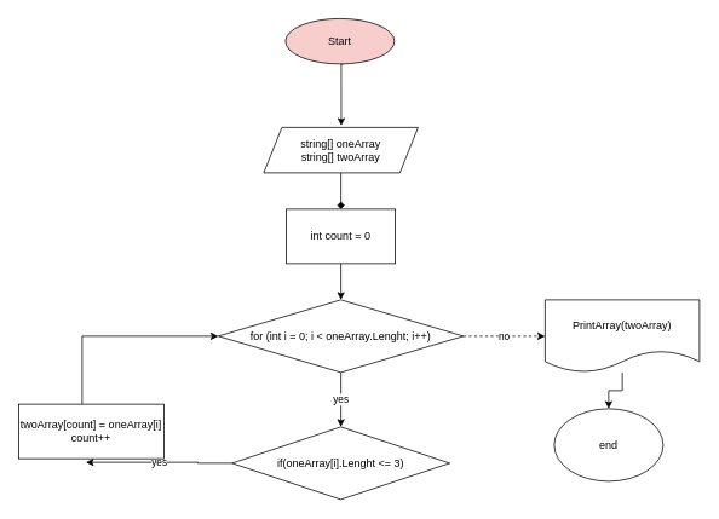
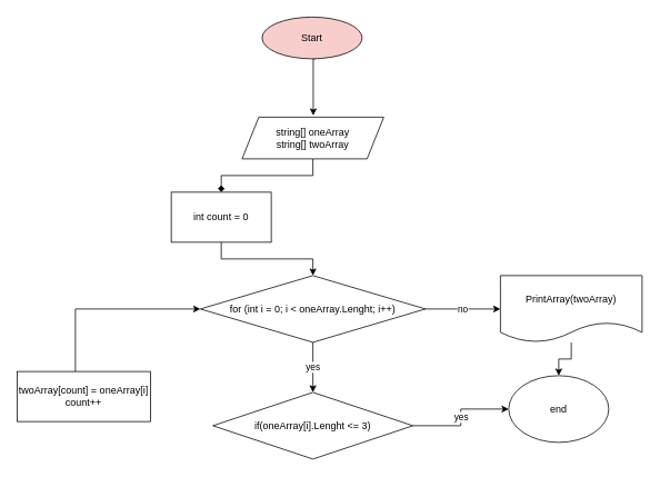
  <mxCell id="0" />
  <mxCell id="1" parent="0" />
  <mxCell id="2" style="edgeStyle=orthogonalEdgeStyle;rounded=0;orthogonalLoop=1;jettySize=auto;html=1;entryX=0.479;entryY=-0.033;entryDx=0;entryDy=0;entryPerimeter=0;" edge="1" parent="1"><mxGeometry relative="1" as="geometry"><mxPoint x="378" y="70" as="sourcePoint" /><mxPoint x="375.43" y="138.02" as="targetPoint" /><Array as="points"><mxPoint x="375" y="70" /></Array></mxGeometry></mxCell>
  <mxCell id="3" value="Start" style="ellipse;whiteSpace=wrap;html=1;fillColor=#f8cecc;" vertex="1" parent="1"><mxGeometry x="314" y="20" width="120" height="50" as="geometry" /></mxCell>
  <mxCell id="4" style="edgeStyle=orthogonalEdgeStyle;rounded=0;orthogonalLoop=1;jettySize=auto;html=1;entryX=0.5;entryY=0;entryDx=0;entryDy=0;endArrow=diamond;" edge="1" parent="1" source="5" target="7"><mxGeometry relative="1" as="geometry" /></mxCell>
  <mxCell id="5" value="string[] oneArray&lt;br&gt;string[] twoArray&lt;br&gt;" style="shape=parallelogram;perimeter=parallelogramPerimeter;whiteSpace=wrap;html=1;fixedSize=1;" vertex="1" parent="1"><mxGeometry x="290" y="140" width="170" height="50" as="geometry" /></mxCell>
  <mxCell id="6" style="edgeStyle=orthogonalEdgeStyle;rounded=0;orthogonalLoop=1;jettySize=auto;html=1;entryX=0.5;entryY=0;entryDx=0;entryDy=0;" edge="1" parent="1" source="7" target="12"><mxGeometry relative="1" as="geometry" /></mxCell>
- <mxCell id="7" value="int count = 0" style="rounded=0;whiteSpace=wrap;html=1;" vertex="1" parent="1"><mxGeometry x="315" y="230" width="120" height="60" as="geometry" /></mxCell>
- <mxCell id="8" value="yes" style="edgeStyle=orthogonalEdgeStyle;rounded=0;orthogonalLoop=1;jettySize=auto;html=1;entryX=0.463;entryY=1.067;entryDx=0;entryDy=0;entryPerimeter=0;" edge="1" parent="1" source="9" target="14"><mxGeometry relative="1" as="geometry" /></mxCell>
+ <mxCell id="7" value="int count = 0" style="rounded=0;whiteSpace=wrap;html=1;" vertex="1" parent="1"><mxGeometry x="205" y="230" width="120" height="60" as="geometry" /></mxCell>
+ <mxCell id="8" value="yes" style="edgeStyle=orthogonalEdgeStyle;rounded=0;orthogonalLoop=1;jettySize=auto;html=1;" edge="1" parent="1" source="9" target="17"><mxGeometry relative="1" as="geometry" /></mxCell>
  <mxCell id="9" value="if(oneArray[i].Lenght &amp;lt;= 3)" style="rhombus;whiteSpace=wrap;html=1;" vertex="1" parent="1"><mxGeometry x="255" y="470" width="240" height="80" as="geometry" /></mxCell>
  <mxCell id="10" value="yes" style="edgeStyle=orthogonalEdgeStyle;rounded=0;orthogonalLoop=1;jettySize=auto;html=1;entryX=0.5;entryY=0;entryDx=0;entryDy=0;" edge="1" parent="1" source="12" target="9"><mxGeometry relative="1" as="geometry" /></mxCell>
- <mxCell id="11" value="no" style="edgeStyle=orthogonalEdgeStyle;rounded=0;orthogonalLoop=1;jettySize=auto;html=1;entryX=0;entryY=0.5;entryDx=0;entryDy=0;dashed=1;" edge="1" parent="1" source="12" target="16"><mxGeometry relative="1" as="geometry" /></mxCell>
+ <mxCell id="11" value="no" style="edgeStyle=orthogonalEdgeStyle;rounded=0;orthogonalLoop=1;jettySize=auto;html=1;entryX=0;entryY=0.5;entryDx=0;entryDy=0;" edge="1" parent="1" source="12" target="16"><mxGeometry relative="1" as="geometry" /></mxCell>
  <mxCell id="12" value="for (int i = 0; i &amp;lt; oneArray.Lenght; i++)" style="rhombus;whiteSpace=wrap;html=1;" vertex="1" parent="1"><mxGeometry x="240" y="330" width="270" height="80" as="geometry" /></mxCell>
  <mxCell id="13" style="edgeStyle=orthogonalEdgeStyle;rounded=0;orthogonalLoop=1;jettySize=auto;html=1;entryX=0;entryY=0.5;entryDx=0;entryDy=0;" edge="1" parent="1" source="14" target="12"><mxGeometry relative="1" as="geometry"><Array as="points"><mxPoint x="90" y="370" /></Array></mxGeometry></mxCell>
  <mxCell id="14" value="twoArray[count] = oneArray[i]&lt;br&gt;count++" style="rounded=0;whiteSpace=wrap;html=1;" vertex="1" parent="1"><mxGeometry x="20" y="445" width="160" height="60" as="geometry" /></mxCell>
  <mxCell id="15" style="edgeStyle=orthogonalEdgeStyle;rounded=0;orthogonalLoop=1;jettySize=auto;html=1;entryX=0.5;entryY=0;entryDx=0;entryDy=0;" edge="1" parent="1" source="16" target="17"><mxGeometry relative="1" as="geometry" /></mxCell>
  <mxCell id="16" value="PrintArray(twoArray)&lt;br&gt;" style="shape=document;whiteSpace=wrap;html=1;boundedLbl=1;" vertex="1" parent="1"><mxGeometry x="600" y="330" width="170" height="80" as="geometry" /></mxCell>
  <mxCell id="17" value="end" style="ellipse;whiteSpace=wrap;html=1;" vertex="1" parent="1"><mxGeometry x="610" y="450" width="120" height="80" as="geometry" /></mxCell>
